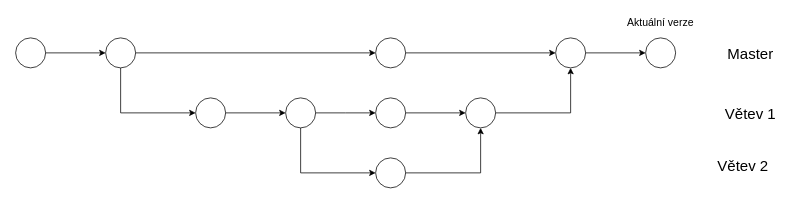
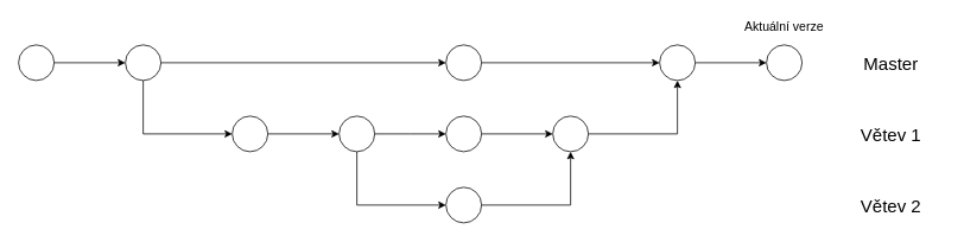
  <mxCell id="0" />
  <mxCell id="1" parent="0" />
  <mxCell id="2" style="edgeStyle=orthogonalEdgeStyle;rounded=0;orthogonalLoop=1;jettySize=auto;html=1;exitX=1;exitY=0.5;exitDx=0;exitDy=0;fontSize=14;" edge="1" parent="1" source="3" target="6"><mxGeometry relative="1" as="geometry" /></mxCell>
  <mxCell id="3" value="" style="ellipse;whiteSpace=wrap;html=1;aspect=fixed;fontSize=14;" vertex="1" parent="1"><mxGeometry x="20" y="50" width="40" height="40" as="geometry" /></mxCell>
  <mxCell id="4" style="edgeStyle=orthogonalEdgeStyle;rounded=0;orthogonalLoop=1;jettySize=auto;html=1;exitX=0.5;exitY=1;exitDx=0;exitDy=0;entryX=0;entryY=0.5;entryDx=0;entryDy=0;fontSize=14;" edge="1" parent="1" source="6" target="8"><mxGeometry relative="1" as="geometry" /></mxCell>
  <mxCell id="5" style="edgeStyle=orthogonalEdgeStyle;rounded=0;orthogonalLoop=1;jettySize=auto;html=1;exitX=1;exitY=0.5;exitDx=0;exitDy=0;entryX=0;entryY=0.5;entryDx=0;entryDy=0;fontSize=14;" edge="1" parent="1" source="6" target="21"><mxGeometry relative="1" as="geometry" /></mxCell>
  <mxCell id="6" value="" style="ellipse;whiteSpace=wrap;html=1;aspect=fixed;fontSize=14;" vertex="1" parent="1"><mxGeometry x="140" y="50" width="40" height="40" as="geometry" /></mxCell>
  <mxCell id="7" style="edgeStyle=orthogonalEdgeStyle;rounded=0;orthogonalLoop=1;jettySize=auto;html=1;exitX=1;exitY=0.5;exitDx=0;exitDy=0;entryX=0;entryY=0.5;entryDx=0;entryDy=0;fontSize=14;" edge="1" parent="1" source="8" target="11"><mxGeometry relative="1" as="geometry" /></mxCell>
  <mxCell id="8" value="" style="ellipse;whiteSpace=wrap;html=1;aspect=fixed;fontSize=14;" vertex="1" parent="1"><mxGeometry x="260" y="130" width="40" height="40" as="geometry" /></mxCell>
  <mxCell id="9" style="edgeStyle=orthogonalEdgeStyle;rounded=0;orthogonalLoop=1;jettySize=auto;html=1;exitX=1;exitY=0.5;exitDx=0;exitDy=0;fontSize=14;" edge="1" parent="1" source="11"><mxGeometry relative="1" as="geometry"><mxPoint x="500" y="150" as="targetPoint" /></mxGeometry></mxCell>
  <mxCell id="10" style="edgeStyle=orthogonalEdgeStyle;rounded=0;orthogonalLoop=1;jettySize=auto;html=1;exitX=0.5;exitY=1;exitDx=0;exitDy=0;entryX=0;entryY=0.5;entryDx=0;entryDy=0;fontSize=14;" edge="1" parent="1" source="11" target="17"><mxGeometry relative="1" as="geometry" /></mxCell>
  <mxCell id="11" value="" style="ellipse;whiteSpace=wrap;html=1;aspect=fixed;fontSize=14;" vertex="1" parent="1"><mxGeometry x="380" y="130" width="40" height="40" as="geometry" /></mxCell>
  <mxCell id="12" style="edgeStyle=orthogonalEdgeStyle;rounded=0;orthogonalLoop=1;jettySize=auto;html=1;exitX=1;exitY=0.5;exitDx=0;exitDy=0;entryX=0;entryY=0.5;entryDx=0;entryDy=0;fontSize=14;" edge="1" parent="1" source="13" target="15"><mxGeometry relative="1" as="geometry" /></mxCell>
  <mxCell id="13" value="" style="ellipse;whiteSpace=wrap;html=1;aspect=fixed;fontSize=14;" vertex="1" parent="1"><mxGeometry x="500" y="130" width="40" height="40" as="geometry" /></mxCell>
  <mxCell id="14" style="edgeStyle=orthogonalEdgeStyle;rounded=0;orthogonalLoop=1;jettySize=auto;html=1;exitX=1;exitY=0.5;exitDx=0;exitDy=0;entryX=0.5;entryY=1;entryDx=0;entryDy=0;fontSize=14;" edge="1" parent="1" source="15" target="19"><mxGeometry relative="1" as="geometry" /></mxCell>
  <mxCell id="15" value="" style="ellipse;whiteSpace=wrap;html=1;aspect=fixed;fontSize=14;" vertex="1" parent="1"><mxGeometry x="620" y="130" width="40" height="40" as="geometry" /></mxCell>
  <mxCell id="16" style="edgeStyle=orthogonalEdgeStyle;rounded=0;orthogonalLoop=1;jettySize=auto;html=1;exitX=1;exitY=0.5;exitDx=0;exitDy=0;entryX=0.5;entryY=1;entryDx=0;entryDy=0;fontSize=14;" edge="1" parent="1" source="17" target="15"><mxGeometry relative="1" as="geometry" /></mxCell>
  <mxCell id="17" value="" style="ellipse;whiteSpace=wrap;html=1;aspect=fixed;fontSize=14;" vertex="1" parent="1"><mxGeometry x="500" y="210" width="40" height="40" as="geometry" /></mxCell>
  <mxCell id="18" style="edgeStyle=orthogonalEdgeStyle;rounded=0;orthogonalLoop=1;jettySize=auto;html=1;exitX=1;exitY=0.5;exitDx=0;exitDy=0;entryX=0;entryY=0.5;entryDx=0;entryDy=0;fontSize=14;" edge="1" parent="1" source="19" target="22"><mxGeometry relative="1" as="geometry" /></mxCell>
  <mxCell id="19" value="" style="ellipse;whiteSpace=wrap;html=1;aspect=fixed;fontSize=14;" vertex="1" parent="1"><mxGeometry x="740" y="50" width="40" height="40" as="geometry" /></mxCell>
  <mxCell id="20" style="edgeStyle=orthogonalEdgeStyle;rounded=0;orthogonalLoop=1;jettySize=auto;html=1;exitX=1;exitY=0.5;exitDx=0;exitDy=0;entryX=0;entryY=0.5;entryDx=0;entryDy=0;fontSize=14;" edge="1" parent="1" source="21" target="19"><mxGeometry relative="1" as="geometry" /></mxCell>
  <mxCell id="21" value="" style="ellipse;whiteSpace=wrap;html=1;aspect=fixed;fontSize=14;" vertex="1" parent="1"><mxGeometry x="500" y="50" width="40" height="40" as="geometry" /></mxCell>
  <mxCell id="22" value="" style="ellipse;whiteSpace=wrap;html=1;aspect=fixed;fontSize=14;" vertex="1" parent="1"><mxGeometry x="860" y="50" width="40" height="40" as="geometry" /></mxCell>
  <mxCell id="23" value="&lt;font style=&quot;font-size: 20px&quot;&gt;Master&lt;/font&gt;" style="text;html=1;strokeColor=none;fillColor=none;align=center;verticalAlign=middle;whiteSpace=wrap;rounded=0;fontSize=14;" vertex="1" parent="1"><mxGeometry x="940" y="50" width="120" height="40" as="geometry" /></mxCell>
  <mxCell id="24" value="&lt;font style=&quot;font-size: 20px&quot;&gt;Větev 1&lt;/font&gt;" style="text;html=1;strokeColor=none;fillColor=none;align=center;verticalAlign=middle;whiteSpace=wrap;rounded=0;fontSize=14;" vertex="1" parent="1"><mxGeometry x="940" y="130" width="120" height="40" as="geometry" /></mxCell>
- <mxCell id="25" value="&lt;font style=&quot;font-size: 20px&quot;&gt;Větev 2&lt;/font&gt;" style="text;html=1;strokeColor=none;fillColor=none;align=center;verticalAlign=middle;whiteSpace=wrap;rounded=0;fontSize=14;" vertex="1" parent="1"><mxGeometry x="930" y="200" width="120" height="40" as="geometry" /></mxCell>
+ <mxCell id="25" value="&lt;font style=&quot;font-size: 20px&quot;&gt;Větev 2&lt;/font&gt;" style="text;html=1;strokeColor=none;fillColor=none;align=center;verticalAlign=middle;whiteSpace=wrap;rounded=0;fontSize=14;" vertex="1" parent="1"><mxGeometry x="940" y="210" width="120" height="40" as="geometry" /></mxCell>
  <mxCell id="26" value="&lt;font style=&quot;font-size: 14px&quot;&gt;Aktuální verze&lt;/font&gt;" style="text;html=1;strokeColor=none;fillColor=none;align=center;verticalAlign=middle;whiteSpace=wrap;rounded=0;fontSize=14;" vertex="1" parent="1"><mxGeometry x="810" y="20" width="140" height="20" as="geometry" /></mxCell>
